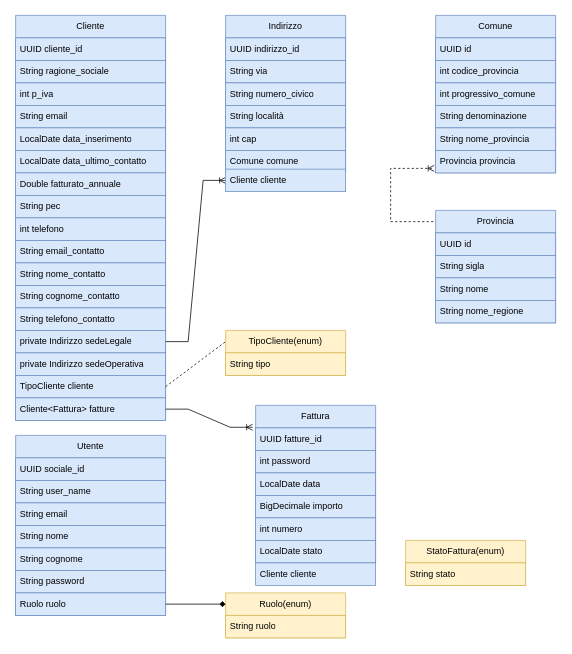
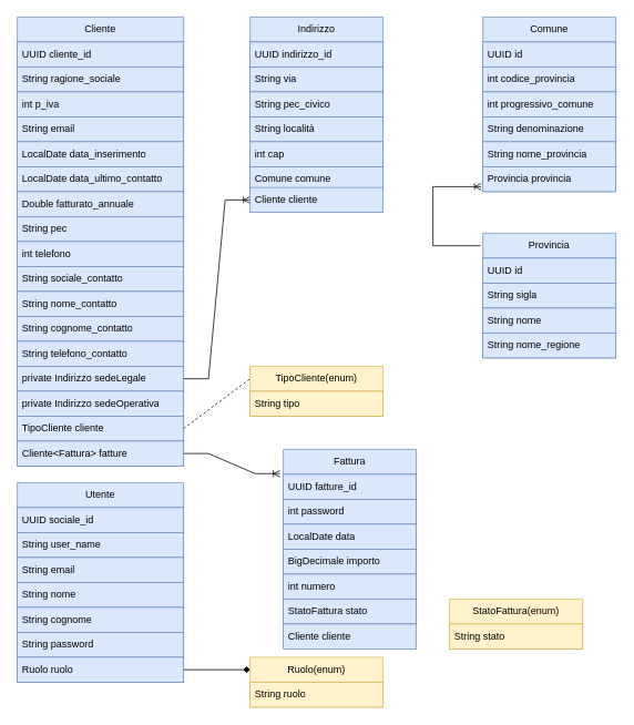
  <mxCell id="0" />
  <mxCell id="1" parent="0" />
  <mxCell id="2" value="Indirizzo" style="swimlane;fontStyle=0;childLayout=stackLayout;horizontal=1;startSize=30;horizontalStack=0;resizeParent=1;resizeParentMax=0;resizeLast=0;collapsible=1;marginBottom=0;whiteSpace=wrap;html=1;fillColor=#dae8fc;strokeColor=#6c8ebf;" parent="1" vertex="1"><mxGeometry x="300" y="20" width="160" height="210" as="geometry" /></mxCell>
  <mxCell id="3" value="UUID indirizzo_id" style="text;strokeColor=#6c8ebf;fillColor=#dae8fc;align=left;verticalAlign=middle;spacingLeft=4;spacingRight=4;overflow=hidden;points=[[0,0.5],[1,0.5]];portConstraint=eastwest;rotatable=0;whiteSpace=wrap;html=1;" parent="2" vertex="1"><mxGeometry y="30" width="160" height="30" as="geometry" /></mxCell>
  <mxCell id="4" value="String via" style="text;strokeColor=#6c8ebf;fillColor=#dae8fc;align=left;verticalAlign=middle;spacingLeft=4;spacingRight=4;overflow=hidden;points=[[0,0.5],[1,0.5]];portConstraint=eastwest;rotatable=0;whiteSpace=wrap;html=1;" parent="2" vertex="1"><mxGeometry y="60" width="160" height="30" as="geometry" /></mxCell>
- <mxCell id="5" value="String numero_civico" style="text;strokeColor=#6c8ebf;fillColor=#dae8fc;align=left;verticalAlign=middle;spacingLeft=4;spacingRight=4;overflow=hidden;points=[[0,0.5],[1,0.5]];portConstraint=eastwest;rotatable=0;whiteSpace=wrap;html=1;" parent="2" vertex="1"><mxGeometry y="90" width="160" height="30" as="geometry" /></mxCell>
+ <mxCell id="5" value="String pec_civico" style="text;strokeColor=#6c8ebf;fillColor=#dae8fc;align=left;verticalAlign=middle;spacingLeft=4;spacingRight=4;overflow=hidden;points=[[0,0.5],[1,0.5]];portConstraint=eastwest;rotatable=0;whiteSpace=wrap;html=1;" parent="2" vertex="1"><mxGeometry y="90" width="160" height="30" as="geometry" /></mxCell>
  <mxCell id="6" value="String località" style="text;strokeColor=#6c8ebf;fillColor=#dae8fc;align=left;verticalAlign=middle;spacingLeft=4;spacingRight=4;overflow=hidden;points=[[0,0.5],[1,0.5]];portConstraint=eastwest;rotatable=0;whiteSpace=wrap;html=1;" parent="2" vertex="1"><mxGeometry y="120" width="160" height="30" as="geometry" /></mxCell>
  <mxCell id="7" value="int cap" style="text;strokeColor=#6c8ebf;fillColor=#dae8fc;align=left;verticalAlign=middle;spacingLeft=4;spacingRight=4;overflow=hidden;points=[[0,0.5],[1,0.5]];portConstraint=eastwest;rotatable=0;whiteSpace=wrap;html=1;" parent="2" vertex="1"><mxGeometry y="150" width="160" height="30" as="geometry" /></mxCell>
  <mxCell id="8" value="Comune comune" style="text;strokeColor=#6c8ebf;fillColor=#dae8fc;align=left;verticalAlign=middle;spacingLeft=4;spacingRight=4;overflow=hidden;points=[[0,0.5],[1,0.5]];portConstraint=eastwest;rotatable=0;whiteSpace=wrap;html=1;" parent="2" vertex="1"><mxGeometry y="180" width="160" height="30" as="geometry" /></mxCell>
  <mxCell id="9" value="Cliente" style="swimlane;fontStyle=0;childLayout=stackLayout;horizontal=1;startSize=30;horizontalStack=0;resizeParent=1;resizeParentMax=0;resizeLast=0;collapsible=1;marginBottom=0;whiteSpace=wrap;html=1;fillColor=#dae8fc;strokeColor=#6c8ebf;" parent="1" vertex="1"><mxGeometry x="20" y="20" width="200" height="540" as="geometry" /></mxCell>
  <mxCell id="10" value="UUID cliente_id" style="text;strokeColor=#6c8ebf;fillColor=#dae8fc;align=left;verticalAlign=middle;spacingLeft=4;spacingRight=4;overflow=hidden;points=[[0,0.5],[1,0.5]];portConstraint=eastwest;rotatable=0;whiteSpace=wrap;html=1;" parent="9" vertex="1"><mxGeometry y="30" width="200" height="30" as="geometry" /></mxCell>
  <mxCell id="11" value="String ragione_sociale" style="text;strokeColor=#6c8ebf;fillColor=#dae8fc;align=left;verticalAlign=middle;spacingLeft=4;spacingRight=4;overflow=hidden;points=[[0,0.5],[1,0.5]];portConstraint=eastwest;rotatable=0;whiteSpace=wrap;html=1;" parent="9" vertex="1"><mxGeometry y="60" width="200" height="30" as="geometry" /></mxCell>
  <mxCell id="12" value="int p_iva" style="text;strokeColor=#6c8ebf;fillColor=#dae8fc;align=left;verticalAlign=middle;spacingLeft=4;spacingRight=4;overflow=hidden;points=[[0,0.5],[1,0.5]];portConstraint=eastwest;rotatable=0;whiteSpace=wrap;html=1;" parent="9" vertex="1"><mxGeometry y="90" width="200" height="30" as="geometry" /></mxCell>
  <mxCell id="13" value="String email" style="text;strokeColor=#6c8ebf;fillColor=#dae8fc;align=left;verticalAlign=middle;spacingLeft=4;spacingRight=4;overflow=hidden;points=[[0,0.5],[1,0.5]];portConstraint=eastwest;rotatable=0;whiteSpace=wrap;html=1;" parent="9" vertex="1"><mxGeometry y="120" width="200" height="30" as="geometry" /></mxCell>
  <mxCell id="14" value="LocalDate data_inserimento" style="text;strokeColor=#6c8ebf;fillColor=#dae8fc;align=left;verticalAlign=middle;spacingLeft=4;spacingRight=4;overflow=hidden;points=[[0,0.5],[1,0.5]];portConstraint=eastwest;rotatable=0;whiteSpace=wrap;html=1;" parent="9" vertex="1"><mxGeometry y="150" width="200" height="30" as="geometry" /></mxCell>
  <mxCell id="15" value="LocalDate data_ultimo_contatto" style="text;strokeColor=#6c8ebf;fillColor=#dae8fc;align=left;verticalAlign=middle;spacingLeft=4;spacingRight=4;overflow=hidden;points=[[0,0.5],[1,0.5]];portConstraint=eastwest;rotatable=0;whiteSpace=wrap;html=1;" parent="9" vertex="1"><mxGeometry y="180" width="200" height="30" as="geometry" /></mxCell>
  <mxCell id="16" value="Double fatturato_annuale" style="text;strokeColor=#6c8ebf;fillColor=#dae8fc;align=left;verticalAlign=middle;spacingLeft=4;spacingRight=4;overflow=hidden;points=[[0,0.5],[1,0.5]];portConstraint=eastwest;rotatable=0;whiteSpace=wrap;html=1;" parent="9" vertex="1"><mxGeometry y="210" width="200" height="30" as="geometry" /></mxCell>
  <mxCell id="17" value="String pec" style="text;strokeColor=#6c8ebf;fillColor=#dae8fc;align=left;verticalAlign=middle;spacingLeft=4;spacingRight=4;overflow=hidden;points=[[0,0.5],[1,0.5]];portConstraint=eastwest;rotatable=0;whiteSpace=wrap;html=1;" parent="9" vertex="1"><mxGeometry y="240" width="200" height="30" as="geometry" /></mxCell>
  <mxCell id="18" value="int telefono" style="text;strokeColor=#6c8ebf;fillColor=#dae8fc;align=left;verticalAlign=middle;spacingLeft=4;spacingRight=4;overflow=hidden;points=[[0,0.5],[1,0.5]];portConstraint=eastwest;rotatable=0;whiteSpace=wrap;html=1;" parent="9" vertex="1"><mxGeometry y="270" width="200" height="30" as="geometry" /></mxCell>
- <mxCell id="19" value="String email_contatto" style="text;strokeColor=#6c8ebf;fillColor=#dae8fc;align=left;verticalAlign=middle;spacingLeft=4;spacingRight=4;overflow=hidden;points=[[0,0.5],[1,0.5]];portConstraint=eastwest;rotatable=0;whiteSpace=wrap;html=1;" parent="9" vertex="1"><mxGeometry y="300" width="200" height="30" as="geometry" /></mxCell>
+ <mxCell id="19" value="String sociale_contatto" style="text;strokeColor=#6c8ebf;fillColor=#dae8fc;align=left;verticalAlign=middle;spacingLeft=4;spacingRight=4;overflow=hidden;points=[[0,0.5],[1,0.5]];portConstraint=eastwest;rotatable=0;whiteSpace=wrap;html=1;" parent="9" vertex="1"><mxGeometry y="300" width="200" height="30" as="geometry" /></mxCell>
  <mxCell id="20" value="String&amp;nbsp;nome_contatto" style="text;strokeColor=#6c8ebf;fillColor=#dae8fc;align=left;verticalAlign=middle;spacingLeft=4;spacingRight=4;overflow=hidden;points=[[0,0.5],[1,0.5]];portConstraint=eastwest;rotatable=0;whiteSpace=wrap;html=1;" parent="9" vertex="1"><mxGeometry y="330" width="200" height="30" as="geometry" /></mxCell>
  <mxCell id="21" value="String cognome_contatto" style="text;strokeColor=#6c8ebf;fillColor=#dae8fc;align=left;verticalAlign=middle;spacingLeft=4;spacingRight=4;overflow=hidden;points=[[0,0.5],[1,0.5]];portConstraint=eastwest;rotatable=0;whiteSpace=wrap;html=1;" parent="9" vertex="1"><mxGeometry y="360" width="200" height="30" as="geometry" /></mxCell>
  <mxCell id="22" value="String telefono_contatto" style="text;strokeColor=#6c8ebf;fillColor=#dae8fc;align=left;verticalAlign=middle;spacingLeft=4;spacingRight=4;overflow=hidden;points=[[0,0.5],[1,0.5]];portConstraint=eastwest;rotatable=0;whiteSpace=wrap;html=1;" parent="9" vertex="1"><mxGeometry y="390" width="200" height="30" as="geometry" /></mxCell>
  <mxCell id="23" value="private Indirizzo sedeLegale" style="text;strokeColor=#6c8ebf;fillColor=#dae8fc;align=left;verticalAlign=middle;spacingLeft=4;spacingRight=4;overflow=hidden;points=[[0,0.5],[1,0.5]];portConstraint=eastwest;rotatable=0;whiteSpace=wrap;html=1;" parent="9" vertex="1"><mxGeometry y="420" width="200" height="30" as="geometry" /></mxCell>
  <mxCell id="24" value="private Indirizzo sedeOperativa" style="text;strokeColor=#6c8ebf;fillColor=#dae8fc;align=left;verticalAlign=middle;spacingLeft=4;spacingRight=4;overflow=hidden;points=[[0,0.5],[1,0.5]];portConstraint=eastwest;rotatable=0;whiteSpace=wrap;html=1;" vertex="1" parent="9"><mxGeometry y="450" width="200" height="30" as="geometry" /></mxCell>
  <mxCell id="25" value="TipoCliente cliente&amp;nbsp;" style="text;strokeColor=#6c8ebf;fillColor=#dae8fc;align=left;verticalAlign=middle;spacingLeft=4;spacingRight=4;overflow=hidden;points=[[0,0.5],[1,0.5]];portConstraint=eastwest;rotatable=0;whiteSpace=wrap;html=1;" parent="9" vertex="1"><mxGeometry y="480" width="200" height="30" as="geometry" /></mxCell>
  <mxCell id="26" value="Cliente&amp;lt;Fattura&amp;gt; fatture" style="text;strokeColor=#6c8ebf;fillColor=#dae8fc;align=left;verticalAlign=middle;spacingLeft=4;spacingRight=4;overflow=hidden;points=[[0,0.5],[1,0.5]];portConstraint=eastwest;rotatable=0;whiteSpace=wrap;html=1;" parent="9" vertex="1"><mxGeometry y="510" width="200" height="30" as="geometry" /></mxCell>
  <mxCell id="27" value="Comune" style="swimlane;fontStyle=0;childLayout=stackLayout;horizontal=1;startSize=30;horizontalStack=0;resizeParent=1;resizeParentMax=0;resizeLast=0;collapsible=1;marginBottom=0;whiteSpace=wrap;html=1;fillColor=#dae8fc;strokeColor=#6c8ebf;" parent="1" vertex="1"><mxGeometry x="580" y="20" width="160" height="210" as="geometry" /></mxCell>
  <mxCell id="28" value="UUID id&lt;div style=&quot;background-color:#2f2f2f;padding:0px 0px 0px 2px;&quot;&gt;&lt;div style=&quot;color: rgb(170, 170, 170); font-family: &amp;quot;Courier New&amp;quot;; font-size: 10pt;&quot;&gt;&lt;p style=&quot;background-color:#373737;margin:0;&quot;&gt;&lt;span style=&quot;color:#d9e8f7;&quot;&gt;&lt;/span&gt;&lt;/p&gt;&lt;/div&gt;&lt;/div&gt;" style="text;strokeColor=#6c8ebf;fillColor=#dae8fc;align=left;verticalAlign=middle;spacingLeft=4;spacingRight=4;overflow=hidden;points=[[0,0.5],[1,0.5]];portConstraint=eastwest;rotatable=0;whiteSpace=wrap;html=1;" parent="27" vertex="1"><mxGeometry y="30" width="160" height="30" as="geometry" /></mxCell>
  <mxCell id="29" value="int&amp;nbsp;codice_provincia&lt;div style=&quot;background-color:#2f2f2f;padding:0px 0px 0px 2px;&quot;&gt;&lt;div style=&quot;color: rgb(170, 170, 170); font-family: &amp;quot;Courier New&amp;quot;; font-size: 10pt;&quot;&gt;&lt;p style=&quot;background-color:#373737;margin:0;&quot;&gt;&lt;span style=&quot;color:#d9e8f7;&quot;&gt;&lt;/span&gt;&lt;/p&gt;&lt;/div&gt;&lt;/div&gt;" style="text;strokeColor=#6c8ebf;fillColor=#dae8fc;align=left;verticalAlign=middle;spacingLeft=4;spacingRight=4;overflow=hidden;points=[[0,0.5],[1,0.5]];portConstraint=eastwest;rotatable=0;whiteSpace=wrap;html=1;" parent="27" vertex="1"><mxGeometry y="60" width="160" height="30" as="geometry" /></mxCell>
  <mxCell id="30" value="int&amp;nbsp;progressivo_comune&lt;div style=&quot;background-color:#2f2f2f;padding:0px 0px 0px 2px;&quot;&gt;&lt;div style=&quot;color: rgb(170, 170, 170); font-family: &amp;quot;Courier New&amp;quot;; font-size: 10pt;&quot;&gt;&lt;p style=&quot;background-color:#373737;margin:0;&quot;&gt;&lt;span style=&quot;color:#d9e8f7;&quot;&gt;&lt;/span&gt;&lt;/p&gt;&lt;/div&gt;&lt;/div&gt;" style="text;strokeColor=#6c8ebf;fillColor=#dae8fc;align=left;verticalAlign=middle;spacingLeft=4;spacingRight=4;overflow=hidden;points=[[0,0.5],[1,0.5]];portConstraint=eastwest;rotatable=0;whiteSpace=wrap;html=1;" parent="27" vertex="1"><mxGeometry y="90" width="160" height="30" as="geometry" /></mxCell>
  <mxCell id="31" value="String&amp;nbsp;denominazione&lt;div style=&quot;background-color:#2f2f2f;padding:0px 0px 0px 2px;&quot;&gt;&lt;div style=&quot;color: rgb(170, 170, 170); font-family: &amp;quot;Courier New&amp;quot;; font-size: 10pt;&quot;&gt;&lt;p style=&quot;background-color:#373737;margin:0;&quot;&gt;&lt;span style=&quot;color:#d9e8f7;&quot;&gt;&lt;/span&gt;&lt;/p&gt;&lt;/div&gt;&lt;/div&gt;" style="text;strokeColor=#6c8ebf;fillColor=#dae8fc;align=left;verticalAlign=middle;spacingLeft=4;spacingRight=4;overflow=hidden;points=[[0,0.5],[1,0.5]];portConstraint=eastwest;rotatable=0;whiteSpace=wrap;html=1;" parent="27" vertex="1"><mxGeometry y="120" width="160" height="30" as="geometry" /></mxCell>
  <mxCell id="32" value="String nome_provincia" style="text;strokeColor=#6c8ebf;fillColor=#dae8fc;align=left;verticalAlign=middle;spacingLeft=4;spacingRight=4;overflow=hidden;points=[[0,0.5],[1,0.5]];portConstraint=eastwest;rotatable=0;whiteSpace=wrap;html=1;" parent="27" vertex="1"><mxGeometry y="150" width="160" height="30" as="geometry" /></mxCell>
  <mxCell id="33" value="Provincia provincia" style="text;strokeColor=#6c8ebf;fillColor=#dae8fc;align=left;verticalAlign=middle;spacingLeft=4;spacingRight=4;overflow=hidden;points=[[0,0.5],[1,0.5]];portConstraint=eastwest;rotatable=0;whiteSpace=wrap;html=1;" parent="27" vertex="1"><mxGeometry y="180" width="160" height="30" as="geometry" /></mxCell>
  <mxCell id="34" value="Fattura" style="swimlane;fontStyle=0;childLayout=stackLayout;horizontal=1;startSize=30;horizontalStack=0;resizeParent=1;resizeParentMax=0;resizeLast=0;collapsible=1;marginBottom=0;whiteSpace=wrap;html=1;fillColor=#dae8fc;strokeColor=#6c8ebf;" parent="1" vertex="1"><mxGeometry x="340" y="540" width="160" height="210" as="geometry" /></mxCell>
  <mxCell id="35" value="UUID fatture_id" style="text;strokeColor=#6c8ebf;fillColor=#dae8fc;align=left;verticalAlign=middle;spacingLeft=4;spacingRight=4;overflow=hidden;points=[[0,0.5],[1,0.5]];portConstraint=eastwest;rotatable=0;whiteSpace=wrap;html=1;" parent="34" vertex="1"><mxGeometry y="30" width="160" height="30" as="geometry" /></mxCell>
  <mxCell id="36" value="int password" style="text;strokeColor=#6c8ebf;fillColor=#dae8fc;align=left;verticalAlign=middle;spacingLeft=4;spacingRight=4;overflow=hidden;points=[[0,0.5],[1,0.5]];portConstraint=eastwest;rotatable=0;whiteSpace=wrap;html=1;" parent="34" vertex="1"><mxGeometry y="60" width="160" height="30" as="geometry" /></mxCell>
  <mxCell id="37" value="LocalDate data" style="text;strokeColor=#6c8ebf;fillColor=#dae8fc;align=left;verticalAlign=middle;spacingLeft=4;spacingRight=4;overflow=hidden;points=[[0,0.5],[1,0.5]];portConstraint=eastwest;rotatable=0;whiteSpace=wrap;html=1;" parent="34" vertex="1"><mxGeometry y="90" width="160" height="30" as="geometry" /></mxCell>
  <mxCell id="38" value="BigDecimale importo" style="text;strokeColor=#6c8ebf;fillColor=#dae8fc;align=left;verticalAlign=middle;spacingLeft=4;spacingRight=4;overflow=hidden;points=[[0,0.5],[1,0.5]];portConstraint=eastwest;rotatable=0;whiteSpace=wrap;html=1;" parent="34" vertex="1"><mxGeometry y="120" width="160" height="30" as="geometry" /></mxCell>
  <mxCell id="39" value="int numero" style="text;strokeColor=#6c8ebf;fillColor=#dae8fc;align=left;verticalAlign=middle;spacingLeft=4;spacingRight=4;overflow=hidden;points=[[0,0.5],[1,0.5]];portConstraint=eastwest;rotatable=0;whiteSpace=wrap;html=1;" parent="34" vertex="1"><mxGeometry y="150" width="160" height="30" as="geometry" /></mxCell>
- <mxCell id="40" value="LocalDate stato" style="text;strokeColor=#6c8ebf;fillColor=#dae8fc;align=left;verticalAlign=middle;spacingLeft=4;spacingRight=4;overflow=hidden;points=[[0,0.5],[1,0.5]];portConstraint=eastwest;rotatable=0;whiteSpace=wrap;html=1;" parent="34" vertex="1"><mxGeometry y="180" width="160" height="30" as="geometry" /></mxCell>
+ <mxCell id="40" value="StatoFattura stato" style="text;strokeColor=#6c8ebf;fillColor=#dae8fc;align=left;verticalAlign=middle;spacingLeft=4;spacingRight=4;overflow=hidden;points=[[0,0.5],[1,0.5]];portConstraint=eastwest;rotatable=0;whiteSpace=wrap;html=1;" parent="34" vertex="1"><mxGeometry y="180" width="160" height="30" as="geometry" /></mxCell>
  <mxCell id="41" value="Utente" style="swimlane;fontStyle=0;childLayout=stackLayout;horizontal=1;startSize=30;horizontalStack=0;resizeParent=1;resizeParentMax=0;resizeLast=0;collapsible=1;marginBottom=0;whiteSpace=wrap;html=1;fillColor=#dae8fc;strokeColor=#6c8ebf;" parent="1" vertex="1"><mxGeometry x="20" y="580" width="200" height="240" as="geometry" /></mxCell>
  <mxCell id="42" value="UUID sociale_id" style="text;strokeColor=#6c8ebf;fillColor=#dae8fc;align=left;verticalAlign=middle;spacingLeft=4;spacingRight=4;overflow=hidden;points=[[0,0.5],[1,0.5]];portConstraint=eastwest;rotatable=0;whiteSpace=wrap;html=1;" parent="41" vertex="1"><mxGeometry y="30" width="200" height="30" as="geometry" /></mxCell>
  <mxCell id="43" value="String user_name" style="text;strokeColor=#6c8ebf;fillColor=#dae8fc;align=left;verticalAlign=middle;spacingLeft=4;spacingRight=4;overflow=hidden;points=[[0,0.5],[1,0.5]];portConstraint=eastwest;rotatable=0;whiteSpace=wrap;html=1;" parent="41" vertex="1"><mxGeometry y="60" width="200" height="30" as="geometry" /></mxCell>
  <mxCell id="44" value="String email" style="text;strokeColor=#6c8ebf;fillColor=#dae8fc;align=left;verticalAlign=middle;spacingLeft=4;spacingRight=4;overflow=hidden;points=[[0,0.5],[1,0.5]];portConstraint=eastwest;rotatable=0;whiteSpace=wrap;html=1;" parent="41" vertex="1"><mxGeometry y="90" width="200" height="30" as="geometry" /></mxCell>
  <mxCell id="45" value="String nome" style="text;strokeColor=#6c8ebf;fillColor=#dae8fc;align=left;verticalAlign=middle;spacingLeft=4;spacingRight=4;overflow=hidden;points=[[0,0.5],[1,0.5]];portConstraint=eastwest;rotatable=0;whiteSpace=wrap;html=1;" parent="41" vertex="1"><mxGeometry y="120" width="200" height="30" as="geometry" /></mxCell>
  <mxCell id="46" value="String cognome" style="text;strokeColor=#6c8ebf;fillColor=#dae8fc;align=left;verticalAlign=middle;spacingLeft=4;spacingRight=4;overflow=hidden;points=[[0,0.5],[1,0.5]];portConstraint=eastwest;rotatable=0;whiteSpace=wrap;html=1;" parent="41" vertex="1"><mxGeometry y="150" width="200" height="30" as="geometry" /></mxCell>
  <mxCell id="47" value="String password" style="text;strokeColor=#6c8ebf;fillColor=#dae8fc;align=left;verticalAlign=middle;spacingLeft=4;spacingRight=4;overflow=hidden;points=[[0,0.5],[1,0.5]];portConstraint=eastwest;rotatable=0;whiteSpace=wrap;html=1;" parent="41" vertex="1"><mxGeometry y="180" width="200" height="30" as="geometry" /></mxCell>
  <mxCell id="48" value="Ruolo ruolo&amp;nbsp;" style="text;strokeColor=#6c8ebf;fillColor=#dae8fc;align=left;verticalAlign=middle;spacingLeft=4;spacingRight=4;overflow=hidden;points=[[0,0.5],[1,0.5]];portConstraint=eastwest;rotatable=0;whiteSpace=wrap;html=1;" parent="41" vertex="1"><mxGeometry y="210" width="200" height="30" as="geometry" /></mxCell>
  <mxCell id="49" value="StatoFattura(enum)" style="swimlane;fontStyle=0;childLayout=stackLayout;horizontal=1;startSize=30;horizontalStack=0;resizeParent=1;resizeParentMax=0;resizeLast=0;collapsible=1;marginBottom=0;whiteSpace=wrap;html=1;fillColor=#fff2cc;strokeColor=#d6b656;" parent="1" vertex="1"><mxGeometry x="540" y="720" width="160" height="60" as="geometry" /></mxCell>
  <mxCell id="50" value="String stato" style="text;strokeColor=#d6b656;fillColor=#fff2cc;align=left;verticalAlign=middle;spacingLeft=4;spacingRight=4;overflow=hidden;points=[[0,0.5],[1,0.5]];portConstraint=eastwest;rotatable=0;whiteSpace=wrap;html=1;" parent="49" vertex="1"><mxGeometry y="30" width="160" height="30" as="geometry" /></mxCell>
  <mxCell id="51" value="Ruolo(enum)" style="swimlane;fontStyle=0;childLayout=stackLayout;horizontal=1;startSize=30;horizontalStack=0;resizeParent=1;resizeParentMax=0;resizeLast=0;collapsible=1;marginBottom=0;whiteSpace=wrap;html=1;fillColor=#fff2cc;strokeColor=#d6b656;" parent="1" vertex="1"><mxGeometry x="300" y="790" width="160" height="60" as="geometry" /></mxCell>
  <mxCell id="52" value="String ruolo" style="text;strokeColor=#d6b656;fillColor=#fff2cc;align=left;verticalAlign=middle;spacingLeft=4;spacingRight=4;overflow=hidden;points=[[0,0.5],[1,0.5]];portConstraint=eastwest;rotatable=0;whiteSpace=wrap;html=1;" parent="51" vertex="1"><mxGeometry y="30" width="160" height="30" as="geometry" /></mxCell>
  <mxCell id="53" value="" style="edgeStyle=entityRelationEdgeStyle;fontSize=12;html=1;endArrow=ERoneToMany;rounded=0;exitX=1;exitY=0.5;exitDx=0;exitDy=0;entryX=0;entryY=0.5;entryDx=0;entryDy=0;" parent="1" source="23" target="63" edge="1"><mxGeometry width="100" height="100" relative="1" as="geometry"><mxPoint x="225.92" y="455" as="sourcePoint" /><mxPoint x="300" y="240.99" as="targetPoint" /></mxGeometry></mxCell>
  <mxCell id="54" value="" style="edgeStyle=entityRelationEdgeStyle;fontSize=12;html=1;endArrow=ERoneToMany;rounded=0;exitX=1;exitY=0.5;exitDx=0;exitDy=0;entryX=-0.025;entryY=0.139;entryDx=0;entryDy=0;entryPerimeter=0;" parent="1" source="26" target="34" edge="1"><mxGeometry width="100" height="100" relative="1" as="geometry"><mxPoint x="300" y="560" as="sourcePoint" /><mxPoint x="400" y="460" as="targetPoint" /></mxGeometry></mxCell>
  <mxCell id="55" value="" style="endArrow=diamond;html=1;rounded=0;exitX=1;exitY=0.5;exitDx=0;exitDy=0;entryX=0;entryY=0.25;entryDx=0;entryDy=0;" parent="1" source="48" target="51" edge="1"><mxGeometry width="50" height="50" relative="1" as="geometry"><mxPoint x="330" y="700" as="sourcePoint" /><mxPoint x="380" y="650" as="targetPoint" /></mxGeometry></mxCell>
  <mxCell id="56" value="" style="endArrow=none;html=1;rounded=0;exitX=1;exitY=0.5;exitDx=0;exitDy=0;entryX=0;entryY=0.25;entryDx=0;entryDy=0;dashed=1;" parent="1" source="25" target="65" edge="1"><mxGeometry width="50" height="50" relative="1" as="geometry"><mxPoint x="330" y="490" as="sourcePoint" /><mxPoint x="380" y="440" as="targetPoint" /></mxGeometry></mxCell>
  <mxCell id="57" value="Provincia" style="swimlane;fontStyle=0;childLayout=stackLayout;horizontal=1;startSize=30;horizontalStack=0;resizeParent=1;resizeParentMax=0;resizeLast=0;collapsible=1;marginBottom=0;whiteSpace=wrap;html=1;fillColor=#dae8fc;strokeColor=#6c8ebf;" parent="1" vertex="1"><mxGeometry x="580" y="280" width="160" height="150" as="geometry" /></mxCell>
  <mxCell id="58" value="UUID id" style="text;strokeColor=#6c8ebf;fillColor=#dae8fc;align=left;verticalAlign=middle;spacingLeft=4;spacingRight=4;overflow=hidden;points=[[0,0.5],[1,0.5]];portConstraint=eastwest;rotatable=0;whiteSpace=wrap;html=1;" parent="57" vertex="1"><mxGeometry y="30" width="160" height="30" as="geometry" /></mxCell>
  <mxCell id="59" value="String sigla" style="text;strokeColor=#6c8ebf;fillColor=#dae8fc;align=left;verticalAlign=middle;spacingLeft=4;spacingRight=4;overflow=hidden;points=[[0,0.5],[1,0.5]];portConstraint=eastwest;rotatable=0;whiteSpace=wrap;html=1;" parent="57" vertex="1"><mxGeometry y="60" width="160" height="30" as="geometry" /></mxCell>
  <mxCell id="60" value="String nome" style="text;strokeColor=#6c8ebf;fillColor=#dae8fc;align=left;verticalAlign=middle;spacingLeft=4;spacingRight=4;overflow=hidden;points=[[0,0.5],[1,0.5]];portConstraint=eastwest;rotatable=0;whiteSpace=wrap;html=1;" parent="57" vertex="1"><mxGeometry y="90" width="160" height="30" as="geometry" /></mxCell>
  <mxCell id="61" value="String nome_regione" style="text;strokeColor=#6c8ebf;fillColor=#dae8fc;align=left;verticalAlign=middle;spacingLeft=4;spacingRight=4;overflow=hidden;points=[[0,0.5],[1,0.5]];portConstraint=eastwest;rotatable=0;whiteSpace=wrap;html=1;" parent="57" vertex="1"><mxGeometry y="120" width="160" height="30" as="geometry" /></mxCell>
- <mxCell id="62" value="" style="fontSize=12;html=1;endArrow=ERoneToMany;rounded=0;edgeStyle=elbowEdgeStyle;elbow=horizontal;exitX=-0.019;exitY=0.1;exitDx=0;exitDy=0;entryX=-0.012;entryY=0.8;entryDx=0;entryDy=0;entryPerimeter=0;exitPerimeter=0;dashed=1;" parent="1" source="57" target="33" edge="1"><mxGeometry width="100" height="100" relative="1" as="geometry"><mxPoint x="580" y="285" as="sourcePoint" /><mxPoint x="580" y="210" as="targetPoint" /><Array as="points"><mxPoint x="520" y="255" /></Array></mxGeometry></mxCell>
+ <mxCell id="62" value="" style="fontSize=12;html=1;endArrow=ERoneToMany;rounded=0;edgeStyle=elbowEdgeStyle;elbow=horizontal;exitX=-0.019;exitY=0.1;exitDx=0;exitDy=0;entryX=-0.012;entryY=0.8;entryDx=0;entryDy=0;entryPerimeter=0;exitPerimeter=0;" parent="1" source="57" target="33" edge="1"><mxGeometry width="100" height="100" relative="1" as="geometry"><mxPoint x="580" y="285" as="sourcePoint" /><mxPoint x="580" y="210" as="targetPoint" /><Array as="points"><mxPoint x="520" y="255" /></Array></mxGeometry></mxCell>
  <mxCell id="63" value="Cliente cliente" style="text;strokeColor=#6c8ebf;fillColor=#dae8fc;align=left;verticalAlign=middle;spacingLeft=4;spacingRight=4;overflow=hidden;points=[[0,0.5],[1,0.5]];portConstraint=eastwest;rotatable=0;whiteSpace=wrap;html=1;" parent="1" vertex="1"><mxGeometry x="300" y="225" width="160" height="30" as="geometry" /></mxCell>
  <mxCell id="64" value="Cliente cliente" style="text;strokeColor=#6c8ebf;fillColor=#dae8fc;align=left;verticalAlign=middle;spacingLeft=4;spacingRight=4;overflow=hidden;points=[[0,0.5],[1,0.5]];portConstraint=eastwest;rotatable=0;whiteSpace=wrap;html=1;" parent="1" vertex="1"><mxGeometry x="340" y="750" width="160" height="30" as="geometry" /></mxCell>
  <mxCell id="65" value="TipoCliente(enum)" style="swimlane;fontStyle=0;childLayout=stackLayout;horizontal=1;startSize=30;horizontalStack=0;resizeParent=1;resizeParentMax=0;resizeLast=0;collapsible=1;marginBottom=0;whiteSpace=wrap;html=1;fillColor=#fff2cc;strokeColor=#d6b656;" parent="1" vertex="1"><mxGeometry x="300" y="440" width="160" height="60" as="geometry" /></mxCell>
  <mxCell id="66" value="String tipo" style="text;strokeColor=#d6b656;fillColor=#fff2cc;align=left;verticalAlign=middle;spacingLeft=4;spacingRight=4;overflow=hidden;points=[[0,0.5],[1,0.5]];portConstraint=eastwest;rotatable=0;whiteSpace=wrap;html=1;" parent="65" vertex="1"><mxGeometry y="30" width="160" height="30" as="geometry" /></mxCell>
